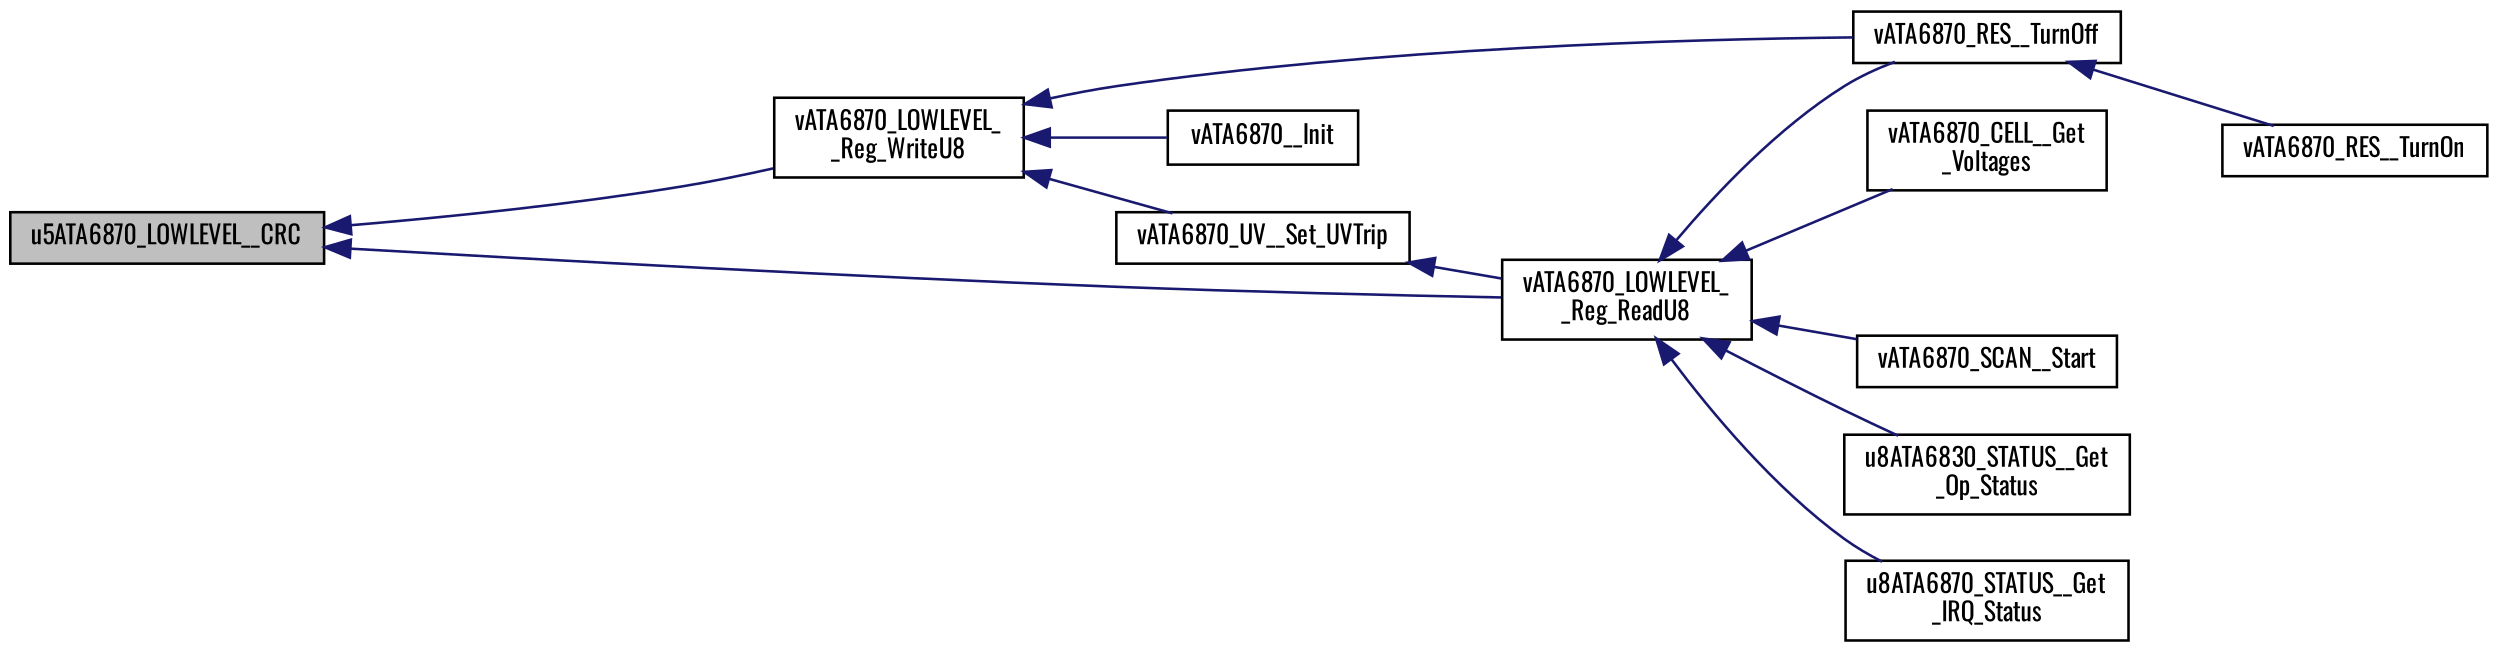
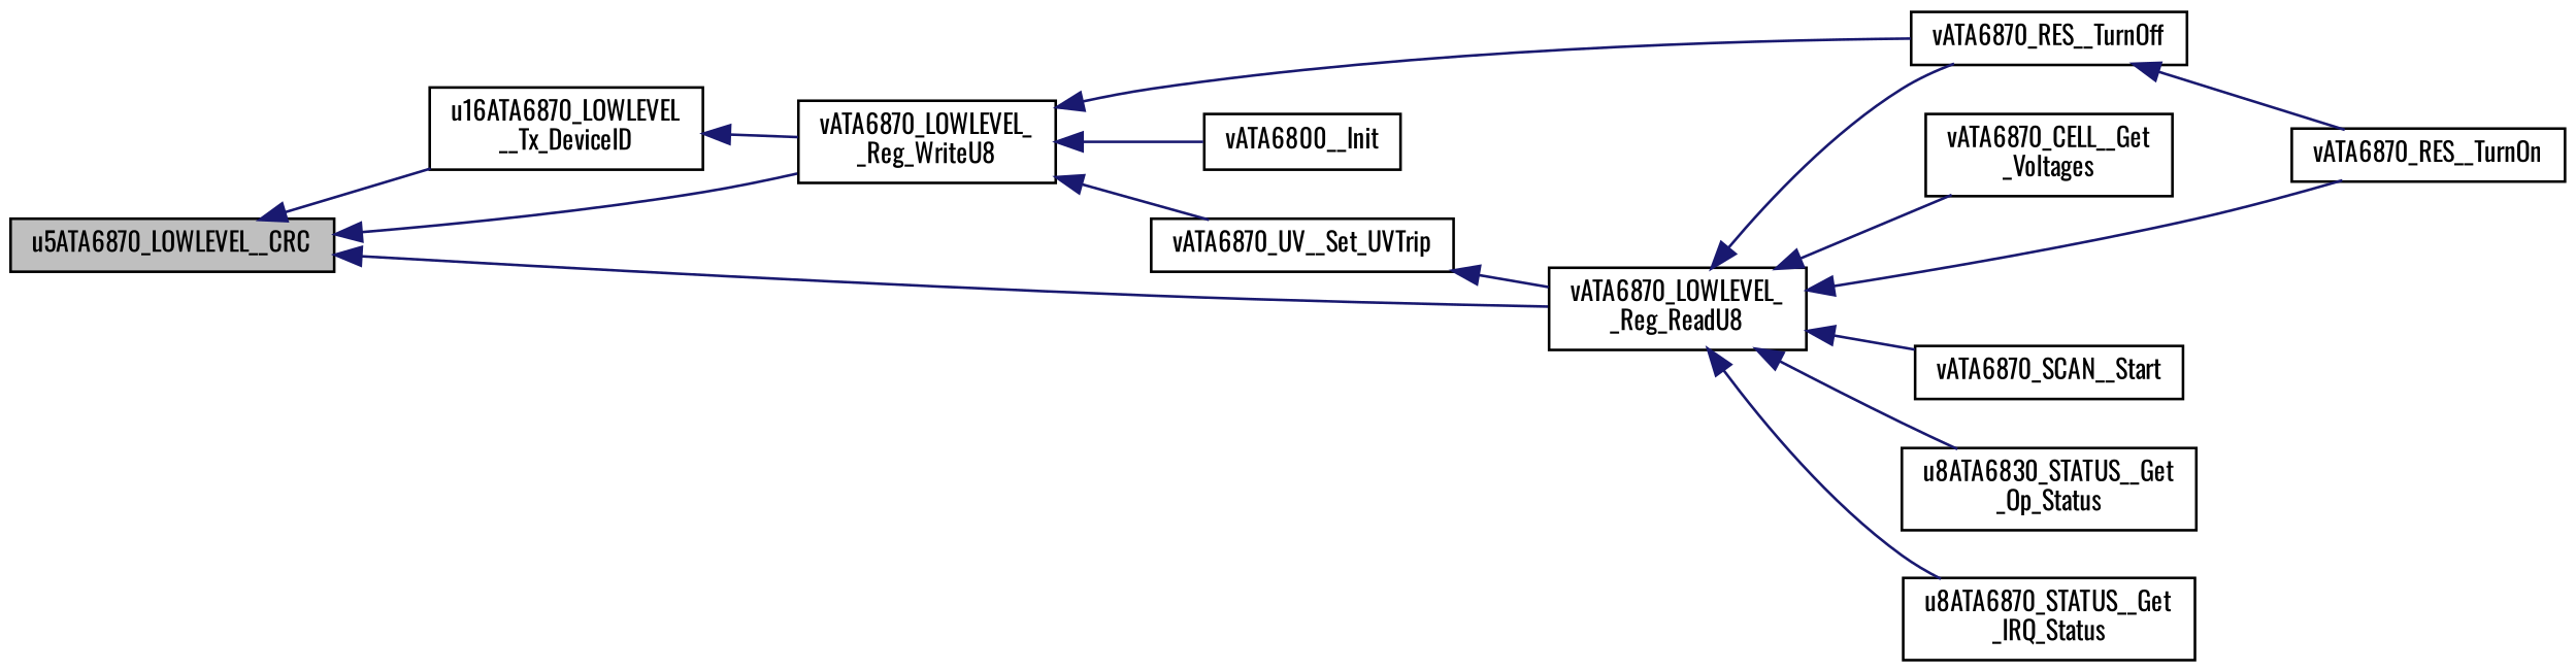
  digraph {
    fontname=Oswald
    rankdir=LR
    node [color=black fillcolor=white fontname=Oswald fontsize=10 shape=record style=filled]
    edge [color=midnightblue dir=back fontname=Oswald fontsize=10 labelfontname=Helvetica labelfontsize=10 style=solid]
    n1 [fillcolor=grey75 fontcolor=black height=0.2 label=u5ATA6870_LOWLEVEL__CRC width=0.4]
+   n2 [height=0.2 label="u16ATA6870_LOWLEVEL\l__Tx_DeviceID" width=0.4]
    n3 [height=0.2 label="vATA6870_LOWLEVEL_\l_Reg_ReadU8" width=0.4]
    n4 [height=0.2 label="vATA6870_LOWLEVEL_\l_Reg_WriteU8" width=0.4]
    n5 [height=0.2 label="vATA6870_CELL__Get\l_Voltages" width=0.4]
    n6 [height=0.2 label=vATA6870_RES__TurnOn width=0.4]
    n7 [height=0.2 label=vATA6870_RES__TurnOff width=0.4]
    n8 [height=0.2 label=vATA6870_SCAN__Start width=0.4]
    n9 [height=0.2 label="u8ATA6830_STATUS__Get\l_Op_Status" width=0.4]
    n10 [height=0.2 label="u8ATA6870_STATUS__Get\l_IRQ_Status" width=0.4]
-   n11 [height=0.2 label=vATA6870__Init width=0.4]
+   n11 [height=0.2 label=vATA6800__Init width=0.4]
    n12 [height=0.2 label=vATA6870_UV__Set_UVTrip width=0.4]
+   n1 -> n2
    n1 -> n3
    n1 -> n4
+   n2 -> n4
    n3 -> n5
+   n3 -> n6
    n3 -> n7
    n3 -> n8
    n3 -> n9
    n3 -> n10
    n4 -> n7
    n4 -> n11
    n4 -> n12
    n7 -> n6
    n12 -> n3
  }
